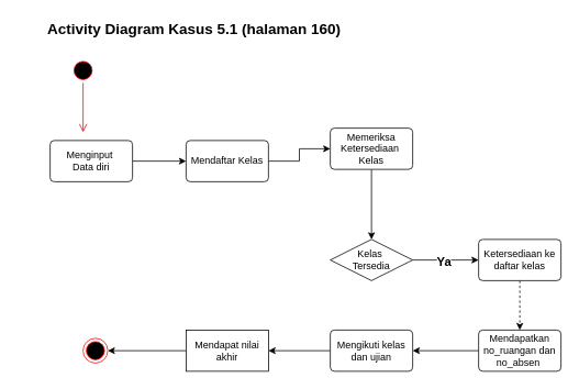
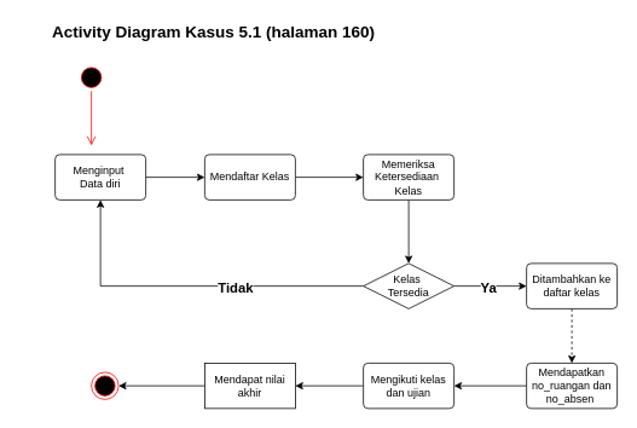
  <mxCell id="0" />
  <mxCell id="1" parent="0" />
  <mxCell id="2" value="" style="ellipse;html=1;shape=startState;fillColor=#000000;strokeColor=#ff0000;" vertex="1" parent="1"><mxGeometry x="85" y="70" width="30" height="30" as="geometry" /></mxCell>
  <mxCell id="3" value="" style="edgeStyle=orthogonalEdgeStyle;html=1;verticalAlign=bottom;endArrow=open;endSize=8;strokeColor=#ff0000;rounded=0;" edge="1" parent="1" source="2"><mxGeometry relative="1" as="geometry"><mxPoint x="100" y="160" as="targetPoint" /></mxGeometry></mxCell>
  <mxCell id="4" style="edgeStyle=orthogonalEdgeStyle;rounded=0;orthogonalLoop=1;jettySize=auto;html=1;exitX=1;exitY=0.5;exitDx=0;exitDy=0;entryX=0;entryY=0.5;entryDx=0;entryDy=0;" edge="1" parent="1" source="5" target="9"><mxGeometry relative="1" as="geometry" /></mxCell>
  <mxCell id="5" value="Mendaftar Kelas" style="rounded=1;arcSize=10;whiteSpace=wrap;html=1;align=center;glass=0;" vertex="1" parent="1"><mxGeometry x="225" y="170" width="100" height="50" as="geometry" /></mxCell>
  <mxCell id="6" style="edgeStyle=orthogonalEdgeStyle;rounded=0;orthogonalLoop=1;jettySize=auto;html=1;exitX=1;exitY=0.5;exitDx=0;exitDy=0;entryX=0;entryY=0.5;entryDx=0;entryDy=0;" edge="1" parent="1" source="7" target="5"><mxGeometry relative="1" as="geometry" /></mxCell>
  <mxCell id="7" value="Menginput&amp;nbsp;&lt;div&gt;Data diri&lt;/div&gt;" style="rounded=1;arcSize=10;whiteSpace=wrap;html=1;align=center;glass=0;" vertex="1" parent="1"><mxGeometry x="60" y="170" width="100" height="50" as="geometry" /></mxCell>
  <mxCell id="8" style="edgeStyle=orthogonalEdgeStyle;rounded=0;orthogonalLoop=1;jettySize=auto;html=1;exitX=0.5;exitY=1;exitDx=0;exitDy=0;entryX=0.5;entryY=0;entryDx=0;entryDy=0;" edge="1" parent="1" source="9" target="14"><mxGeometry relative="1" as="geometry" /></mxCell>
- <mxCell id="9" value="Memeriksa Ketersediaan&amp;nbsp;&lt;div&gt;Kelas&lt;/div&gt;" style="rounded=1;arcSize=10;whiteSpace=wrap;html=1;align=center;glass=0;" vertex="1" parent="1"><mxGeometry x="400" y="155" width="100" height="50" as="geometry" /></mxCell>
+ <mxCell id="9" value="Memeriksa Ketersediaan&amp;nbsp;&lt;div&gt;Kelas&lt;/div&gt;" style="rounded=1;arcSize=10;whiteSpace=wrap;html=1;align=center;glass=0;" vertex="1" parent="1"><mxGeometry x="400" y="170" width="100" height="50" as="geometry" /></mxCell>
+ <mxCell id="10" style="edgeStyle=orthogonalEdgeStyle;rounded=0;orthogonalLoop=1;jettySize=auto;html=1;exitX=0;exitY=0.5;exitDx=0;exitDy=0;" edge="1" parent="1" source="14" target="7"><mxGeometry relative="1" as="geometry"><mxPoint x="325" y="315" as="targetPoint" /></mxGeometry></mxCell>
+ <mxCell id="11" value="Tidak" style="edgeLabel;html=1;align=center;verticalAlign=middle;resizable=0;points=[];fontSize=15;fontStyle=1" connectable="0" vertex="1" parent="10"><mxGeometry x="-0.262" y="1" relative="1" as="geometry"><mxPoint as="offset" /></mxGeometry></mxCell>
  <mxCell id="12" style="edgeStyle=orthogonalEdgeStyle;rounded=0;orthogonalLoop=1;jettySize=auto;html=1;exitX=1;exitY=0.5;exitDx=0;exitDy=0;entryX=0;entryY=0.5;entryDx=0;entryDy=0;" edge="1" parent="1" source="14" target="16"><mxGeometry relative="1" as="geometry" /></mxCell>
  <mxCell id="13" value="Ya" style="edgeLabel;html=1;align=center;verticalAlign=middle;resizable=0;points=[];fontSize=15;fontStyle=1" connectable="0" vertex="1" parent="12"><mxGeometry x="-0.075" y="-1" relative="1" as="geometry"><mxPoint as="offset" /></mxGeometry></mxCell>
  <mxCell id="14" value="Kelas&amp;nbsp;&lt;div&gt;Tersedia&lt;/div&gt;" style="shape=rhombus;perimeter=rhombusPerimeter;whiteSpace=wrap;html=1;align=center;" vertex="1" parent="1"><mxGeometry x="400" y="290" width="100" height="50" as="geometry" /></mxCell>
  <mxCell id="15" style="edgeStyle=orthogonalEdgeStyle;rounded=0;orthogonalLoop=1;jettySize=auto;html=1;exitX=0.5;exitY=1;exitDx=0;exitDy=0;entryX=0.5;entryY=0;entryDx=0;entryDy=0;dashed=1;" edge="1" parent="1" source="16" target="18"><mxGeometry relative="1" as="geometry" /></mxCell>
- <mxCell id="16" value="Ketersediaan ke daftar kelas" style="rounded=1;arcSize=10;whiteSpace=wrap;html=1;align=center;glass=0;" vertex="1" parent="1"><mxGeometry x="580" y="290" width="100" height="50" as="geometry" /></mxCell>
+ <mxCell id="16" value="Ditambahkan ke daftar kelas" style="rounded=1;arcSize=10;whiteSpace=wrap;html=1;align=center;glass=0;" vertex="1" parent="1"><mxGeometry x="580" y="290" width="100" height="50" as="geometry" /></mxCell>
  <mxCell id="17" style="edgeStyle=orthogonalEdgeStyle;rounded=0;orthogonalLoop=1;jettySize=auto;html=1;exitX=0;exitY=0.5;exitDx=0;exitDy=0;entryX=1;entryY=0.5;entryDx=0;entryDy=0;" edge="1" parent="1" source="18" target="20"><mxGeometry relative="1" as="geometry" /></mxCell>
  <mxCell id="18" value="Mendapatkan no_ruangan dan no_absen&amp;nbsp;" style="rounded=1;arcSize=10;whiteSpace=wrap;html=1;align=center;glass=0;" vertex="1" parent="1"><mxGeometry x="580" y="400" width="100" height="50" as="geometry" /></mxCell>
  <mxCell id="19" style="edgeStyle=orthogonalEdgeStyle;rounded=0;orthogonalLoop=1;jettySize=auto;html=1;exitX=0;exitY=0.5;exitDx=0;exitDy=0;entryX=1;entryY=0.5;entryDx=0;entryDy=0;" edge="1" parent="1" source="20" target="22"><mxGeometry relative="1" as="geometry" /></mxCell>
  <mxCell id="20" value="Mengikuti kelas dan ujian" style="rounded=1;arcSize=10;whiteSpace=wrap;html=1;align=center;glass=0;" vertex="1" parent="1"><mxGeometry x="400" y="400" width="100" height="50" as="geometry" /></mxCell>
  <mxCell id="21" style="edgeStyle=orthogonalEdgeStyle;rounded=0;orthogonalLoop=1;jettySize=auto;html=1;exitX=0;exitY=0.5;exitDx=0;exitDy=0;entryX=1;entryY=0.5;entryDx=0;entryDy=0;" edge="1" parent="1" source="22" target="23"><mxGeometry relative="1" as="geometry" /></mxCell>
  <mxCell id="22" value="Mendapat nilai akhir" style="arcSize=10;whiteSpace=wrap;html=1;align=center;glass=0;rounded=0;" vertex="1" parent="1"><mxGeometry x="225" y="400" width="100" height="50" as="geometry" /></mxCell>
  <mxCell id="23" value="" style="ellipse;html=1;shape=endState;fillColor=#000000;strokeColor=#ff0000;" vertex="1" parent="1"><mxGeometry x="100" y="410" width="30" height="30" as="geometry" /></mxCell>
  <mxCell id="24" value="Activity Diagram Kasus 5.1 (halaman 160)" style="text;html=1;align=center;verticalAlign=middle;whiteSpace=wrap;rounded=0;fontSize=18;fontStyle=1" vertex="1" parent="1"><mxGeometry x="20" y="20" width="430" height="30" as="geometry" /></mxCell>
